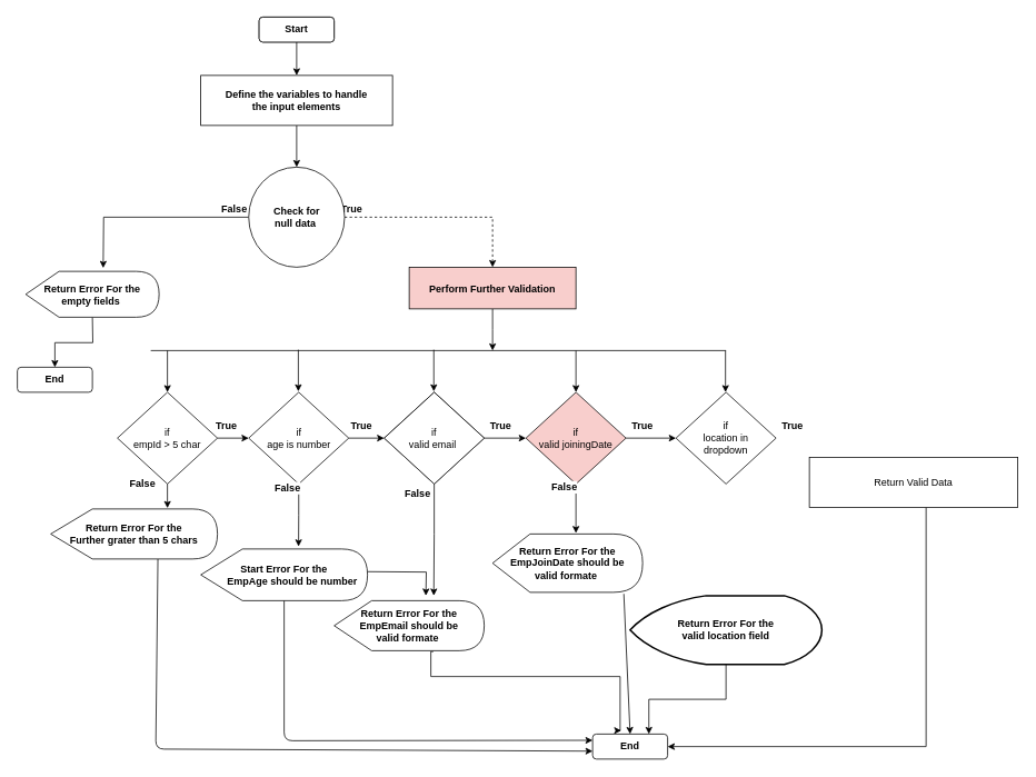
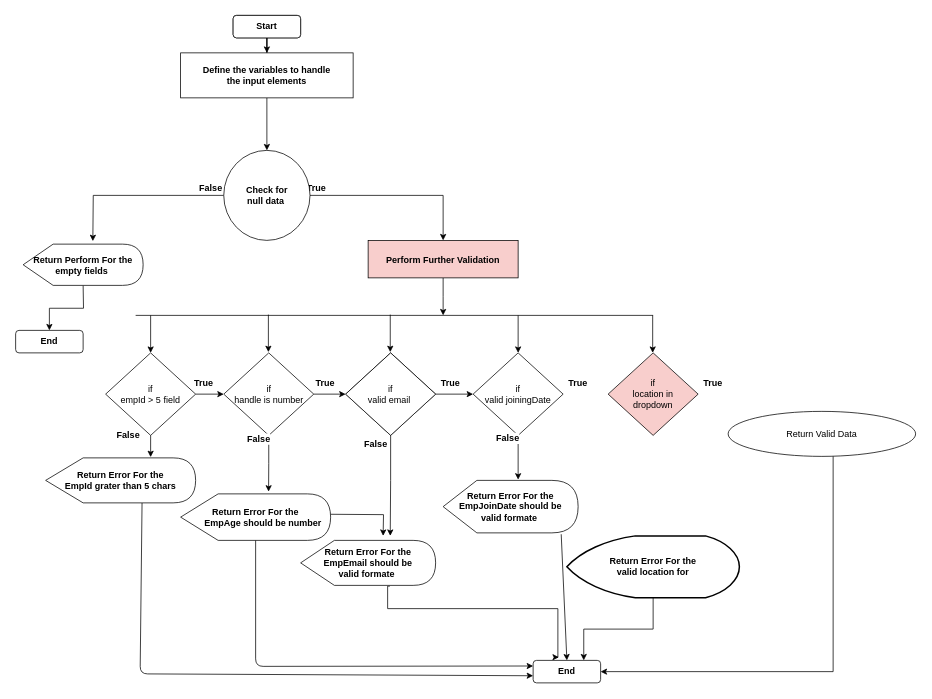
  <mxCell id="0" />
  <mxCell id="1" parent="0" />
  <mxCell id="2" value="" style="edgeStyle=orthogonalEdgeStyle;rounded=0;orthogonalLoop=1;jettySize=auto;html=1;" parent="1" source="3" target="5" edge="1"><mxGeometry relative="1" as="geometry" /></mxCell>
  <mxCell id="3" value="&lt;b&gt;Start&lt;/b&gt;" style="rounded=1;whiteSpace=wrap;html=1;" parent="1" vertex="1"><mxGeometry x="310" y="20" width="90" height="30" as="geometry" /></mxCell>
  <mxCell id="4" value="" style="edgeStyle=orthogonalEdgeStyle;rounded=0;orthogonalLoop=1;jettySize=auto;html=1;" parent="1" source="5" target="8" edge="1"><mxGeometry relative="1" as="geometry" /></mxCell>
- <mxCell id="5" value="&lt;b&gt;Define the variables to handle &lt;br&gt;the input elements&lt;/b&gt;" style="rounded=0;whiteSpace=wrap;html=1;" parent="1" vertex="1"><mxGeometry x="240" y="90" width="230" height="60" as="geometry" /></mxCell>
- <mxCell id="6" value="True" style="edgeStyle=orthogonalEdgeStyle;rounded=0;orthogonalLoop=1;jettySize=auto;html=1;entryX=0.5;entryY=0;entryDx=0;entryDy=0;fontSize=12;fontStyle=1;dashed=1;" parent="1" source="8" target="11" edge="1"><mxGeometry x="-0.929" y="10" relative="1" as="geometry"><mxPoint x="574" y="310.98" as="targetPoint" /><Array as="points"><mxPoint x="590" y="260" /></Array><mxPoint as="offset" /></mxGeometry></mxCell>
+ <mxCell id="5" value="&lt;b&gt;Define the variables to handle &lt;br&gt;the input elements&lt;/b&gt;" style="rounded=0;whiteSpace=wrap;html=1;" parent="1" vertex="1"><mxGeometry x="240" y="70" width="230" height="60" as="geometry" /></mxCell>
+ <mxCell id="6" value="True" style="edgeStyle=orthogonalEdgeStyle;rounded=0;orthogonalLoop=1;jettySize=auto;html=1;entryX=0.5;entryY=0;entryDx=0;entryDy=0;fontSize=12;fontStyle=1" parent="1" source="8" target="11" edge="1"><mxGeometry x="-0.929" y="10" relative="1" as="geometry"><mxPoint x="574" y="310.98" as="targetPoint" /><Array as="points"><mxPoint x="590" y="260" /></Array><mxPoint as="offset" /></mxGeometry></mxCell>
  <mxCell id="7" value="False" style="edgeStyle=orthogonalEdgeStyle;rounded=0;orthogonalLoop=1;jettySize=auto;html=1;entryX=0.572;entryY=0.017;entryDx=0;entryDy=0;entryPerimeter=0;fontSize=12;fontStyle=1" parent="1" source="8" edge="1"><mxGeometry x="-0.851" y="-10" relative="1" as="geometry"><mxPoint as="offset" /><mxPoint x="122.96" y="321.02" as="targetPoint" /></mxGeometry></mxCell>
  <mxCell id="8" value="&lt;b&gt;Check for &lt;br&gt;null data&amp;nbsp;&lt;/b&gt;" style="ellipse;whiteSpace=wrap;html=1;" parent="1" vertex="1"><mxGeometry x="297.5" y="200" width="115" height="120" as="geometry" /></mxCell>
  <mxCell id="9" style="edgeStyle=orthogonalEdgeStyle;rounded=0;orthogonalLoop=1;jettySize=auto;html=1;entryX=0.5;entryY=0;entryDx=0;entryDy=0;fontSize=12;" parent="1" target="46" edge="1"><mxGeometry relative="1" as="geometry"><mxPoint x="110" y="380" as="sourcePoint" /></mxGeometry></mxCell>
  <mxCell id="10" style="edgeStyle=orthogonalEdgeStyle;rounded=0;orthogonalLoop=1;jettySize=auto;html=1;exitX=0.5;exitY=1;exitDx=0;exitDy=0;fontSize=12;" parent="1" source="11" edge="1"><mxGeometry relative="1" as="geometry"><mxPoint x="590" y="420" as="targetPoint" /></mxGeometry></mxCell>
  <mxCell id="11" value="&lt;h3 class=&quot;ohqNXb&quot;&gt;&lt;font style=&quot;font-size: 12px&quot;&gt;Perform Further Validation&lt;/font&gt;&lt;/h3&gt;" style="rounded=0;whiteSpace=wrap;html=1;fontSize=12;fillColor=#f8cecc;" parent="1" vertex="1"><mxGeometry x="490" y="320" width="200" height="50" as="geometry" /></mxCell>
  <mxCell id="12" style="edgeStyle=orthogonalEdgeStyle;rounded=0;orthogonalLoop=1;jettySize=auto;html=1;exitX=1;exitY=0.5;exitDx=0;exitDy=0;entryX=0;entryY=0.5;entryDx=0;entryDy=0;fontSize=12;" parent="1" source="13" target="18" edge="1"><mxGeometry relative="1" as="geometry" /></mxCell>
- <mxCell id="13" value="if&lt;br&gt;empId &amp;gt; 5 char" style="rhombus;whiteSpace=wrap;html=1;fontSize=12;" parent="1" vertex="1"><mxGeometry x="140" y="470" width="120" height="110" as="geometry" /></mxCell>
+ <mxCell id="13" value="if&lt;br&gt;empId &amp;gt; 5 field" style="rhombus;whiteSpace=wrap;html=1;fontSize=12;" parent="1" vertex="1"><mxGeometry x="140" y="470" width="120" height="110" as="geometry" /></mxCell>
  <mxCell id="14" value="" style="endArrow=none;html=1;fontSize=12;" parent="1" edge="1"><mxGeometry width="50" height="50" relative="1" as="geometry"><mxPoint x="180" y="420" as="sourcePoint" /><mxPoint x="870" y="420" as="targetPoint" /></mxGeometry></mxCell>
  <mxCell id="15" value="" style="endArrow=classic;html=1;fontSize=12;entryX=0.5;entryY=0;entryDx=0;entryDy=0;" parent="1" target="13" edge="1"><mxGeometry width="50" height="50" relative="1" as="geometry"><mxPoint x="200" y="420" as="sourcePoint" /><mxPoint x="300" y="330" as="targetPoint" /></mxGeometry></mxCell>
  <mxCell id="16" value="False" style="edgeStyle=orthogonalEdgeStyle;rounded=0;orthogonalLoop=1;jettySize=auto;html=1;fontSize=12;fontStyle=1;exitX=0.5;exitY=1;exitDx=0;exitDy=0;" parent="1" source="13" edge="1"><mxGeometry x="-1" y="-30" relative="1" as="geometry"><mxPoint x="200" y="525" as="sourcePoint" /><mxPoint as="offset" /><mxPoint x="200" y="609" as="targetPoint" /></mxGeometry></mxCell>
  <mxCell id="17" style="edgeStyle=orthogonalEdgeStyle;rounded=0;orthogonalLoop=1;jettySize=auto;html=1;exitX=1;exitY=0.5;exitDx=0;exitDy=0;entryX=0;entryY=0.5;entryDx=0;entryDy=0;fontSize=12;" parent="1" source="18" target="26" edge="1"><mxGeometry relative="1" as="geometry" /></mxCell>
- <mxCell id="18" value="if&lt;br&gt;age is number&lt;br&gt;" style="rhombus;whiteSpace=wrap;html=1;fontSize=12;" parent="1" vertex="1"><mxGeometry x="297.5" y="470" width="120" height="110" as="geometry" /></mxCell>
+ <mxCell id="18" value="if&lt;br&gt;handle is number&lt;br&gt;" style="rhombus;whiteSpace=wrap;html=1;fontSize=12;" parent="1" vertex="1"><mxGeometry x="297.5" y="470" width="120" height="110" as="geometry" /></mxCell>
  <mxCell id="19" value="" style="endArrow=classic;html=1;fontSize=12;entryX=0.5;entryY=0;entryDx=0;entryDy=0;" parent="1" edge="1"><mxGeometry width="50" height="50" relative="1" as="geometry"><mxPoint x="357" y="419" as="sourcePoint" /><mxPoint x="357" y="469" as="targetPoint" /></mxGeometry></mxCell>
  <mxCell id="20" value="False" style="edgeStyle=orthogonalEdgeStyle;rounded=0;orthogonalLoop=1;jettySize=auto;html=1;entryX=0.572;entryY=0.017;entryDx=0;entryDy=0;entryPerimeter=0;fontSize=12;fontStyle=1;exitX=0.5;exitY=1;exitDx=0;exitDy=0;" parent="1" source="18" edge="1"><mxGeometry x="-0.865" y="-15" relative="1" as="geometry"><mxPoint x="390" y="570" as="sourcePoint" /><mxPoint x="1" as="offset" /><mxPoint x="357.28" y="655.02" as="targetPoint" /></mxGeometry></mxCell>
  <mxCell id="21" value="if&lt;br&gt;valid email&amp;nbsp;" style="rhombus;whiteSpace=wrap;html=1;fontSize=12;" parent="1" vertex="1"><mxGeometry x="460" y="470" width="120" height="110" as="geometry" /></mxCell>
  <mxCell id="22" value="" style="endArrow=classic;html=1;fontSize=12;entryX=0.5;entryY=0;entryDx=0;entryDy=0;" parent="1" edge="1"><mxGeometry width="50" height="50" relative="1" as="geometry"><mxPoint x="519.5" y="419" as="sourcePoint" /><mxPoint x="519.5" y="469" as="targetPoint" /></mxGeometry></mxCell>
  <mxCell id="23" style="edgeStyle=orthogonalEdgeStyle;rounded=0;orthogonalLoop=1;jettySize=auto;html=1;entryX=0.75;entryY=0;entryDx=0;entryDy=0;fontSize=12;" parent="1" source="24" target="43" edge="1"><mxGeometry relative="1" as="geometry" /></mxCell>
- <mxCell id="24" value="&lt;b&gt;Return Error For the &lt;br&gt;valid location field&lt;br&gt;&lt;/b&gt;" style="strokeWidth=2;html=1;shape=mxgraph.flowchart.display;whiteSpace=wrap;" parent="1" vertex="1"><mxGeometry x="755" y="714" width="230" height="82.5" as="geometry" /></mxCell>
+ <mxCell id="24" value="&lt;b&gt;Return Error For the &lt;br&gt;valid location for&lt;br&gt;&lt;/b&gt;" style="strokeWidth=2;html=1;shape=mxgraph.flowchart.display;whiteSpace=wrap;" parent="1" vertex="1"><mxGeometry x="755" y="714" width="230" height="82.5" as="geometry" /></mxCell>
  <mxCell id="25" value="" style="edgeStyle=orthogonalEdgeStyle;rounded=0;orthogonalLoop=1;jettySize=auto;html=1;fontSize=12;" parent="1" source="26" target="29" edge="1"><mxGeometry relative="1" as="geometry" /></mxCell>
  <mxCell id="26" value="if&lt;br&gt;valid email&amp;nbsp;" style="rhombus;whiteSpace=wrap;html=1;fontSize=12;" parent="1" vertex="1"><mxGeometry x="460" y="470" width="120" height="110" as="geometry" /></mxCell>
  <mxCell id="27" value="False" style="edgeStyle=orthogonalEdgeStyle;rounded=0;orthogonalLoop=1;jettySize=auto;html=1;fontSize=12;fontStyle=1;exitX=0.5;exitY=1;exitDx=0;exitDy=0;" parent="1" source="26" edge="1"><mxGeometry x="-0.843" y="-20" relative="1" as="geometry"><mxPoint x="520.5" y="588" as="sourcePoint" /><mxPoint y="1" as="offset" /><mxPoint x="519.5" y="714" as="targetPoint" /><Array as="points"><mxPoint x="520" y="640" /></Array></mxGeometry></mxCell>
- <mxCell id="28" value="" style="edgeStyle=orthogonalEdgeStyle;rounded=0;orthogonalLoop=1;jettySize=auto;html=1;fontSize=12;" parent="1" source="29" target="32" edge="1"><mxGeometry relative="1" as="geometry" /></mxCell>
- <mxCell id="29" value="if&lt;br&gt;valid joiningDate" style="rhombus;whiteSpace=wrap;html=1;fontSize=12;fillColor=#f8cecc;" parent="1" vertex="1"><mxGeometry x="630" y="470" width="120" height="110" as="geometry" /></mxCell>
+ <mxCell id="29" value="if&lt;br&gt;valid joiningDate" style="rhombus;whiteSpace=wrap;html=1;fontSize=12;" parent="1" vertex="1"><mxGeometry x="630" y="470" width="120" height="110" as="geometry" /></mxCell>
  <mxCell id="30" value="False" style="edgeStyle=orthogonalEdgeStyle;rounded=0;orthogonalLoop=1;jettySize=auto;html=1;fontSize=12;fontStyle=1;exitX=0.5;exitY=1;exitDx=0;exitDy=0;" parent="1" source="29" edge="1"><mxGeometry x="-0.865" y="-15" relative="1" as="geometry"><mxPoint x="600" y="542.5" as="sourcePoint" /><mxPoint x="1" as="offset" /><mxPoint x="690" y="639" as="targetPoint" /><Array as="points"><mxPoint x="690" y="639" /></Array></mxGeometry></mxCell>
  <mxCell id="31" value="" style="endArrow=classic;html=1;fontSize=12;entryX=0.5;entryY=0;entryDx=0;entryDy=0;" parent="1" edge="1"><mxGeometry width="50" height="50" relative="1" as="geometry"><mxPoint x="690" y="420" as="sourcePoint" /><mxPoint x="690" y="470" as="targetPoint" /></mxGeometry></mxCell>
- <mxCell id="32" value="if&lt;br&gt;location in &lt;br&gt;dropdown" style="rhombus;whiteSpace=wrap;html=1;fontSize=12;" parent="1" vertex="1"><mxGeometry x="810" y="470" width="120" height="110" as="geometry" /></mxCell>
+ <mxCell id="32" value="if&lt;br&gt;location in &lt;br&gt;dropdown" style="rhombus;whiteSpace=wrap;html=1;fontSize=12;fillColor=#f8cecc;" parent="1" vertex="1"><mxGeometry x="810" y="470" width="120" height="110" as="geometry" /></mxCell>
  <mxCell id="33" value="" style="endArrow=classic;html=1;fontSize=12;entryX=0.5;entryY=0;entryDx=0;entryDy=0;" parent="1" edge="1"><mxGeometry width="50" height="50" relative="1" as="geometry"><mxPoint x="869.41" y="420" as="sourcePoint" /><mxPoint x="869.41" y="470" as="targetPoint" /></mxGeometry></mxCell>
  <mxCell id="34" style="edgeStyle=orthogonalEdgeStyle;rounded=0;orthogonalLoop=1;jettySize=auto;html=1;entryX=0.382;entryY=-0.14;entryDx=0;entryDy=0;entryPerimeter=0;fontSize=12;" parent="1" target="43" edge="1"><mxGeometry relative="1" as="geometry"><Array as="points"><mxPoint x="516" y="781" /><mxPoint x="516" y="811" /><mxPoint x="743" y="811" /><mxPoint x="743" y="876" /></Array><mxPoint x="519" y="781" as="sourcePoint" /><mxPoint x="742.84" y="869.59" as="targetPoint" /></mxGeometry></mxCell>
  <mxCell id="35" value="True" style="text;html=1;strokeColor=none;fillColor=none;align=center;verticalAlign=middle;whiteSpace=wrap;rounded=0;fontSize=12;fontStyle=1" parent="1" vertex="1"><mxGeometry x="251" y="500" width="40" height="20" as="geometry" /></mxCell>
  <mxCell id="36" value="True" style="text;html=1;strokeColor=none;fillColor=none;align=center;verticalAlign=middle;whiteSpace=wrap;rounded=0;fontSize=12;fontStyle=1" parent="1" vertex="1"><mxGeometry x="412.5" y="500" width="40" height="20" as="geometry" /></mxCell>
  <mxCell id="37" value="True" style="text;html=1;strokeColor=none;fillColor=none;align=center;verticalAlign=middle;whiteSpace=wrap;rounded=0;fontSize=12;fontStyle=1" parent="1" vertex="1"><mxGeometry x="580" y="500" width="40" height="20" as="geometry" /></mxCell>
  <mxCell id="38" value="True" style="text;html=1;strokeColor=none;fillColor=none;align=center;verticalAlign=middle;whiteSpace=wrap;rounded=0;fontSize=12;fontStyle=1" parent="1" vertex="1"><mxGeometry x="750" y="500" width="40" height="20" as="geometry" /></mxCell>
  <mxCell id="39" value="True" style="text;html=1;strokeColor=none;fillColor=none;align=center;verticalAlign=middle;whiteSpace=wrap;rounded=0;fontSize=12;fontStyle=1" parent="1" vertex="1"><mxGeometry x="930" y="500" width="40" height="20" as="geometry" /></mxCell>
  <mxCell id="40" style="edgeStyle=orthogonalEdgeStyle;rounded=0;orthogonalLoop=1;jettySize=auto;html=1;entryX=1;entryY=0.5;entryDx=0;entryDy=0;fontSize=12;" parent="1" source="41" target="43" edge="1"><mxGeometry relative="1" as="geometry"><Array as="points"><mxPoint x="1110" y="895" /></Array></mxGeometry></mxCell>
- <mxCell id="41" value="Return Valid Data" style="rounded=0;whiteSpace=wrap;html=1;fontSize=12;" parent="1" vertex="1"><mxGeometry x="970" y="548" width="250" height="60" as="geometry" /></mxCell>
+ <mxCell id="41" value="Return Valid Data" style="ellipse;whiteSpace=wrap;html=1;fontSize=12;" parent="1" vertex="1"><mxGeometry x="970" y="548" width="250" height="60" as="geometry" /></mxCell>
  <mxCell id="42" value="&lt;b&gt;Start&lt;/b&gt;" style="rounded=1;whiteSpace=wrap;html=1;" parent="1" vertex="1"><mxGeometry x="310" y="20" width="90" height="30" as="geometry" /></mxCell>
  <mxCell id="43" value="&lt;b&gt;End&lt;/b&gt;" style="rounded=1;whiteSpace=wrap;html=1;" parent="1" vertex="1"><mxGeometry x="710" y="880" width="90" height="30" as="geometry" /></mxCell>
  <mxCell id="44" value="" style="endArrow=classic;html=1;fontSize=12;exitX=0.74;exitY=1.02;exitDx=0;exitDy=0;exitPerimeter=0;entryX=0;entryY=0.75;entryDx=0;entryDy=0;" parent="1" edge="1"><mxGeometry width="50" height="50" relative="1" as="geometry"><mxPoint x="188.6" y="667.2" as="sourcePoint" /><mxPoint x="710" y="900.5" as="targetPoint" /><Array as="points"><mxPoint x="186" y="898" /></Array></mxGeometry></mxCell>
  <mxCell id="45" value="" style="endArrow=classic;html=1;fontSize=12;exitX=0.5;exitY=1;exitDx=0;exitDy=0;exitPerimeter=0;entryX=0;entryY=0.25;entryDx=0;entryDy=0;" parent="1" target="43" edge="1"><mxGeometry width="50" height="50" relative="1" as="geometry"><mxPoint x="340" y="714" as="sourcePoint" /><mxPoint x="700" y="890" as="targetPoint" /><Array as="points"><mxPoint x="340" y="888" /></Array></mxGeometry></mxCell>
  <mxCell id="46" value="&lt;b&gt;End&lt;/b&gt;" style="rounded=1;whiteSpace=wrap;html=1;" parent="1" vertex="1"><mxGeometry x="20" y="440" width="90" height="30" as="geometry" /></mxCell>
- <mxCell id="47" value="&lt;b&gt;Return Error For the&lt;br&gt;empty fields&amp;nbsp;&lt;/b&gt;" style="shape=display;whiteSpace=wrap;html=1;" parent="1" vertex="1"><mxGeometry x="30" y="325" width="160" height="55" as="geometry" /></mxCell>
- <mxCell id="48" value="&lt;b&gt;Return Error For the&lt;br&gt;Further grater than 5 chars&lt;/b&gt;" style="shape=display;whiteSpace=wrap;html=1;" parent="1" vertex="1"><mxGeometry x="60" y="610" width="200" height="60" as="geometry" /></mxCell>
+ <mxCell id="47" value="&lt;b&gt;Return Perform For the&lt;br&gt;empty fields&amp;nbsp;&lt;/b&gt;" style="shape=display;whiteSpace=wrap;html=1;" parent="1" vertex="1"><mxGeometry x="30" y="325" width="160" height="55" as="geometry" /></mxCell>
+ <mxCell id="48" value="&lt;b&gt;Return Error For the&lt;br&gt;EmpId grater than 5 chars&lt;/b&gt;" style="shape=display;whiteSpace=wrap;html=1;" parent="1" vertex="1"><mxGeometry x="60" y="610" width="200" height="60" as="geometry" /></mxCell>
  <mxCell id="49" value="" style="edgeStyle=orthogonalEdgeStyle;rounded=0;orthogonalLoop=1;jettySize=auto;html=1;" parent="1" edge="1"><mxGeometry relative="1" as="geometry"><mxPoint x="440" y="685.2" as="sourcePoint" /><mxPoint x="510" y="714" as="targetPoint" /></mxGeometry></mxCell>
- <mxCell id="50" value="&lt;b&gt;Start Error For the&lt;br&gt;&amp;nbsp; &amp;nbsp; &amp;nbsp; &amp;nbsp;EmpAge should be number&amp;nbsp;&lt;/b&gt;" style="shape=display;whiteSpace=wrap;html=1;" parent="1" vertex="1"><mxGeometry x="240" y="658" width="200" height="62" as="geometry" /></mxCell>
+ <mxCell id="50" value="&lt;b&gt;Return Error For the&lt;br&gt;&amp;nbsp; &amp;nbsp; &amp;nbsp; &amp;nbsp;EmpAge should be number&amp;nbsp;&lt;/b&gt;" style="shape=display;whiteSpace=wrap;html=1;" parent="1" vertex="1"><mxGeometry x="240" y="658" width="200" height="62" as="geometry" /></mxCell>
  <mxCell id="51" value="&lt;b&gt;Return Error For the&lt;br&gt;EmpEmail should be&lt;br&gt;valid formate&amp;nbsp;&lt;/b&gt;" style="shape=display;whiteSpace=wrap;html=1;" parent="1" vertex="1"><mxGeometry x="400" y="720" width="180" height="60" as="geometry" /></mxCell>
  <mxCell id="52" value="&lt;b&gt;Return Error For the&lt;br&gt;EmpJoinDate should be&lt;br&gt;valid formate&amp;nbsp;&lt;/b&gt;" style="shape=display;whiteSpace=wrap;html=1;" parent="1" vertex="1"><mxGeometry x="590" y="640" width="180" height="70" as="geometry" /></mxCell>
  <mxCell id="53" value="" style="endArrow=classic;html=1;rounded=0;exitX=0.858;exitY=1.026;exitDx=0;exitDy=0;exitPerimeter=0;entryX=0.5;entryY=0;entryDx=0;entryDy=0;" parent="1" target="43" edge="1"><mxGeometry width="50" height="50" relative="1" as="geometry"><mxPoint x="747.44" y="711.82" as="sourcePoint" /><mxPoint x="753" y="870" as="targetPoint" /></mxGeometry></mxCell>
